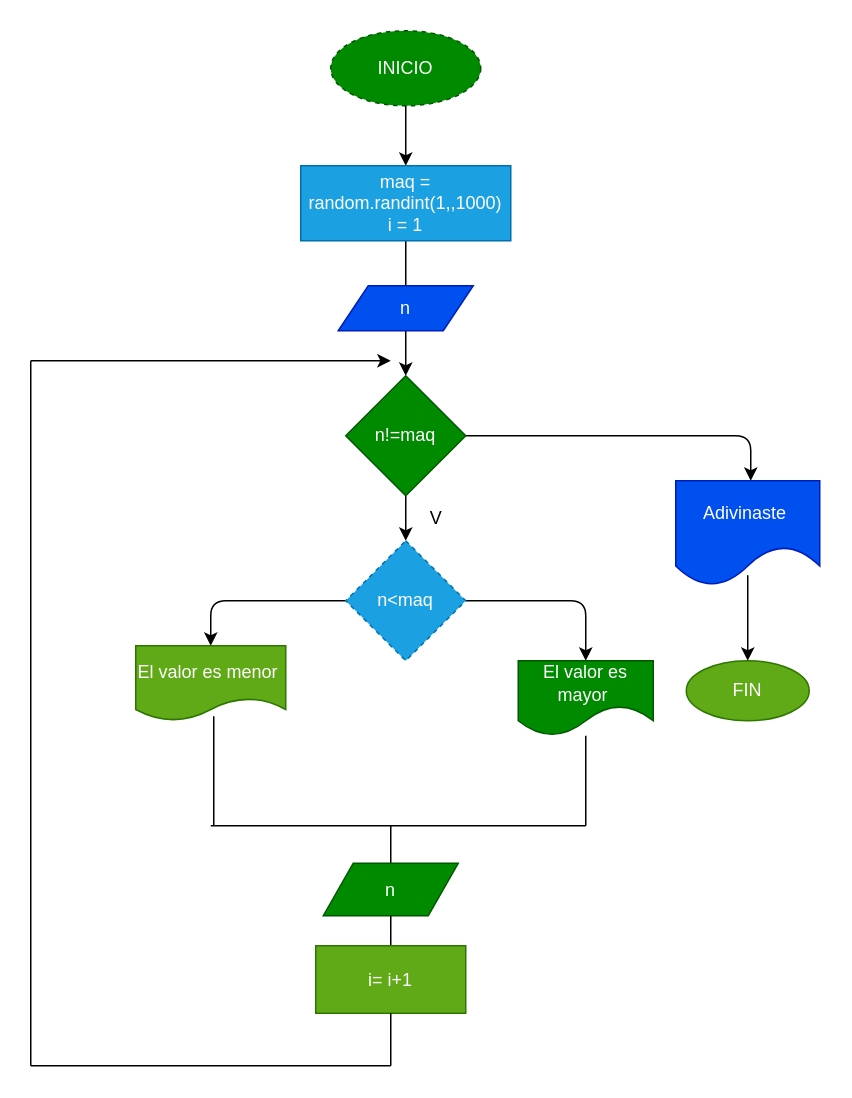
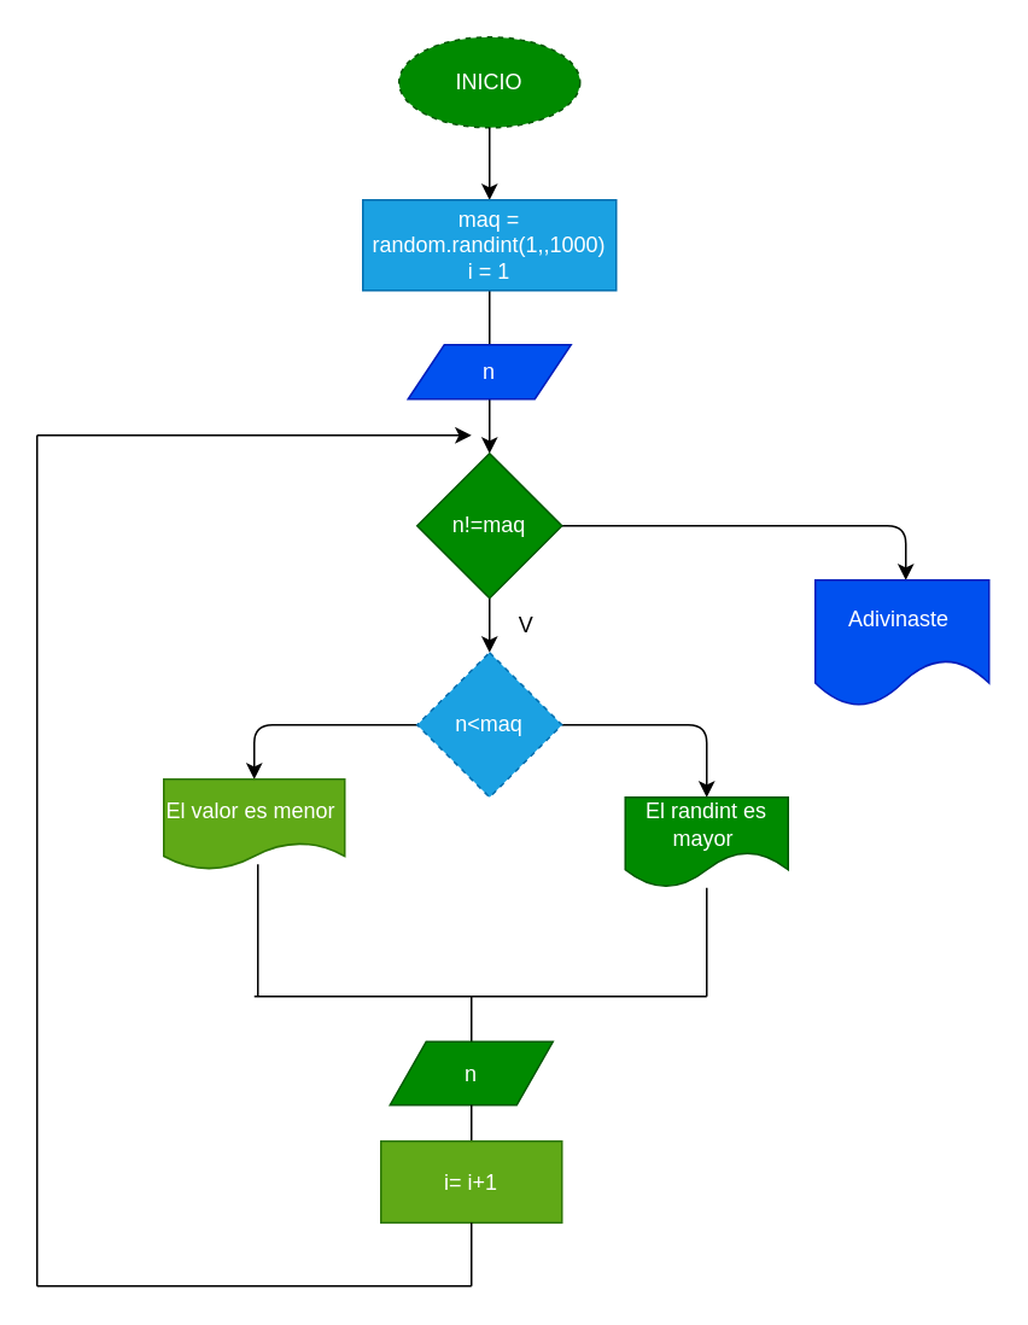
  <mxCell id="0" />
  <mxCell id="1" parent="0" />
  <mxCell id="2" value="INICIO" style="ellipse;whiteSpace=wrap;html=1;strokeColor=#005700;fillColor=#008a00;fontColor=#ffffff;dashed=1;" vertex="1" parent="1"><mxGeometry x="220" y="20" width="100" height="50" as="geometry" /></mxCell>
  <mxCell id="3" value="" style="endArrow=classic;html=1;exitX=0.5;exitY=1;exitDx=0;exitDy=0;" edge="1" parent="1" source="2"><mxGeometry width="50" height="50" relative="1" as="geometry"><mxPoint x="250" y="250" as="sourcePoint" /><mxPoint x="270" y="110" as="targetPoint" /><Array as="points"><mxPoint x="270" y="100" /></Array></mxGeometry></mxCell>
  <mxCell id="4" value="" style="endArrow=none;html=1;entryX=0.5;entryY=1;entryDx=0;entryDy=0;" edge="1" parent="1"><mxGeometry width="50" height="50" relative="1" as="geometry"><mxPoint x="270" y="190" as="sourcePoint" /><mxPoint x="270" y="160" as="targetPoint" /></mxGeometry></mxCell>
  <mxCell id="5" value="maq = random.randint(1,,1000)&lt;br&gt;i = 1" style="rounded=0;whiteSpace=wrap;html=1;strokeColor=#006EAF;fillColor=#1ba1e2;fontColor=#ffffff;" vertex="1" parent="1"><mxGeometry x="200" y="110" width="140" height="50" as="geometry" /></mxCell>
  <mxCell id="6" style="edgeStyle=none;html=1;exitX=0.5;exitY=1;exitDx=0;exitDy=0;" edge="1" parent="1" source="7" target="10"><mxGeometry relative="1" as="geometry"><mxPoint x="270" y="240" as="targetPoint" /></mxGeometry></mxCell>
  <mxCell id="7" value="n" style="shape=parallelogram;perimeter=parallelogramPerimeter;whiteSpace=wrap;html=1;fixedSize=1;strokeColor=#001DBC;fillColor=#0050ef;fontColor=#ffffff;" vertex="1" parent="1"><mxGeometry x="225" y="190" width="90" height="30" as="geometry" /></mxCell>
  <mxCell id="8" style="edgeStyle=none;html=1;exitX=0.5;exitY=1;exitDx=0;exitDy=0;" edge="1" parent="1" source="10" target="13"><mxGeometry relative="1" as="geometry"><mxPoint x="270" y="370" as="targetPoint" /></mxGeometry></mxCell>
  <mxCell id="9" style="edgeStyle=none;html=1;exitX=1;exitY=0.5;exitDx=0;exitDy=0;" edge="1" parent="1" source="10"><mxGeometry relative="1" as="geometry"><mxPoint x="500" y="320" as="targetPoint" /><Array as="points"><mxPoint x="500" y="290" /></Array></mxGeometry></mxCell>
  <mxCell id="10" value="n!=maq" style="rhombus;whiteSpace=wrap;html=1;strokeColor=#005700;fillColor=#008a00;fontColor=#ffffff;" vertex="1" parent="1"><mxGeometry x="230" y="250" width="80" height="80" as="geometry" /></mxCell>
  <mxCell id="11" style="edgeStyle=none;html=1;exitX=1;exitY=0.5;exitDx=0;exitDy=0;" edge="1" parent="1" source="13" target="18"><mxGeometry relative="1" as="geometry"><mxPoint x="390" y="450" as="targetPoint" /><Array as="points"><mxPoint x="390" y="400" /></Array></mxGeometry></mxCell>
  <mxCell id="12" style="edgeStyle=none;html=1;exitX=0;exitY=0.5;exitDx=0;exitDy=0;" edge="1" parent="1" source="13" target="19"><mxGeometry relative="1" as="geometry"><mxPoint x="140" y="430" as="targetPoint" /><Array as="points"><mxPoint x="140" y="400" /></Array></mxGeometry></mxCell>
  <mxCell id="13" value="n&amp;lt;maq" style="rhombus;whiteSpace=wrap;html=1;strokeColor=#006EAF;fillColor=#1ba1e2;fontColor=#ffffff;dashed=1;" vertex="1" parent="1"><mxGeometry x="230" y="360" width="80" height="80" as="geometry" /></mxCell>
  <mxCell id="14" value="V" style="text;html=1;align=center;verticalAlign=middle;resizable=0;points=[];autosize=1;strokeColor=none;fillColor=none;" vertex="1" parent="1"><mxGeometry x="275" y="330" width="30" height="30" as="geometry" /></mxCell>
  <mxCell id="15" value="Adivinaste&amp;nbsp;" style="shape=document;whiteSpace=wrap;html=1;boundedLbl=1;strokeColor=#001DBC;size=0.375;fillColor=#0050ef;fontColor=#ffffff;" vertex="1" parent="1"><mxGeometry x="450" y="320" width="96" height="70" as="geometry" /></mxCell>
- <mxCell id="16" value="" style="endArrow=classic;html=1;exitX=0.5;exitY=0.9;exitDx=0;exitDy=0;exitPerimeter=0;" edge="1" parent="1" source="15" target="17"><mxGeometry width="50" height="50" relative="1" as="geometry"><mxPoint x="460" y="380" as="sourcePoint" /><mxPoint x="500" y="440" as="targetPoint" /></mxGeometry></mxCell>
- <mxCell id="17" value="FIN" style="ellipse;whiteSpace=wrap;html=1;strokeColor=#2D7600;fillColor=#60a917;fontColor=#ffffff;" vertex="1" parent="1"><mxGeometry x="457" y="440" width="82" height="40" as="geometry" /></mxCell>
- <mxCell id="18" value="El valor es mayor&amp;nbsp;" style="shape=document;whiteSpace=wrap;html=1;boundedLbl=1;strokeColor=#005700;size=0.4;fillColor=#008a00;fontColor=#ffffff;" vertex="1" parent="1"><mxGeometry x="345" y="440" width="90" height="50" as="geometry" /></mxCell>
+ <mxCell id="18" value="El randint es mayor&amp;nbsp;" style="shape=document;whiteSpace=wrap;html=1;boundedLbl=1;strokeColor=#005700;size=0.4;fillColor=#008a00;fontColor=#ffffff;" vertex="1" parent="1"><mxGeometry x="345" y="440" width="90" height="50" as="geometry" /></mxCell>
  <mxCell id="19" value="El valor es menor&amp;nbsp;" style="shape=document;whiteSpace=wrap;html=1;boundedLbl=1;strokeColor=#2D7600;fillColor=#60a917;fontColor=#ffffff;" vertex="1" parent="1"><mxGeometry x="90" y="430" width="100" height="50" as="geometry" /></mxCell>
  <mxCell id="20" value="" style="endArrow=none;html=1;exitX=0.52;exitY=0.94;exitDx=0;exitDy=0;exitPerimeter=0;" edge="1" parent="1" source="19"><mxGeometry width="50" height="50" relative="1" as="geometry"><mxPoint x="130" y="490" as="sourcePoint" /><mxPoint x="142" y="550" as="targetPoint" /></mxGeometry></mxCell>
  <mxCell id="21" value="" style="endArrow=none;html=1;" edge="1" parent="1" target="18"><mxGeometry width="50" height="50" relative="1" as="geometry"><mxPoint x="390" y="550" as="sourcePoint" /><mxPoint x="300" y="500" as="targetPoint" /></mxGeometry></mxCell>
  <mxCell id="22" value="" style="endArrow=none;html=1;" edge="1" parent="1"><mxGeometry width="50" height="50" relative="1" as="geometry"><mxPoint x="140" y="550" as="sourcePoint" /><mxPoint x="390" y="550" as="targetPoint" /></mxGeometry></mxCell>
  <mxCell id="23" value="" style="endArrow=none;html=1;" edge="1" parent="1" target="24"><mxGeometry width="50" height="50" relative="1" as="geometry"><mxPoint x="260" y="550" as="sourcePoint" /><mxPoint x="260" y="580" as="targetPoint" /></mxGeometry></mxCell>
  <mxCell id="24" value="n" style="shape=parallelogram;perimeter=parallelogramPerimeter;whiteSpace=wrap;html=1;fixedSize=1;strokeColor=#005700;fillColor=#008a00;fontColor=#ffffff;" vertex="1" parent="1"><mxGeometry x="215" y="575" width="90" height="35" as="geometry" /></mxCell>
  <mxCell id="25" value="" style="endArrow=none;html=1;exitX=0.5;exitY=1;exitDx=0;exitDy=0;" edge="1" parent="1" source="24" target="26"><mxGeometry width="50" height="50" relative="1" as="geometry"><mxPoint x="250" y="550" as="sourcePoint" /><mxPoint x="260" y="630" as="targetPoint" /></mxGeometry></mxCell>
  <mxCell id="26" value="i= i+1" style="rounded=0;whiteSpace=wrap;html=1;strokeColor=#2D7600;fillColor=#60a917;fontColor=#ffffff;" vertex="1" parent="1"><mxGeometry x="210" y="630" width="100" height="45" as="geometry" /></mxCell>
  <mxCell id="27" value="" style="endArrow=none;html=1;exitX=0.5;exitY=1;exitDx=0;exitDy=0;" edge="1" parent="1" source="26"><mxGeometry width="50" height="50" relative="1" as="geometry"><mxPoint x="250" y="550" as="sourcePoint" /><mxPoint x="260" y="710" as="targetPoint" /></mxGeometry></mxCell>
  <mxCell id="28" value="" style="endArrow=none;html=1;" edge="1" parent="1"><mxGeometry width="50" height="50" relative="1" as="geometry"><mxPoint x="260" y="710" as="sourcePoint" /><mxPoint y="710" as="targetPoint" x="20" /></mxGeometry></mxCell>
  <mxCell id="29" value="" style="endArrow=none;html=1;" edge="1" parent="1"><mxGeometry width="50" height="50" relative="1" as="geometry"><mxPoint y="710" as="sourcePoint" x="20" /><mxPoint y="240" as="targetPoint" x="20" /></mxGeometry></mxCell>
  <mxCell id="30" value="" style="endArrow=classic;html=1;" edge="1" parent="1"><mxGeometry width="50" height="50" relative="1" as="geometry"><mxPoint y="240" as="sourcePoint" x="20" /><mxPoint x="260" y="240" as="targetPoint" /></mxGeometry></mxCell>
